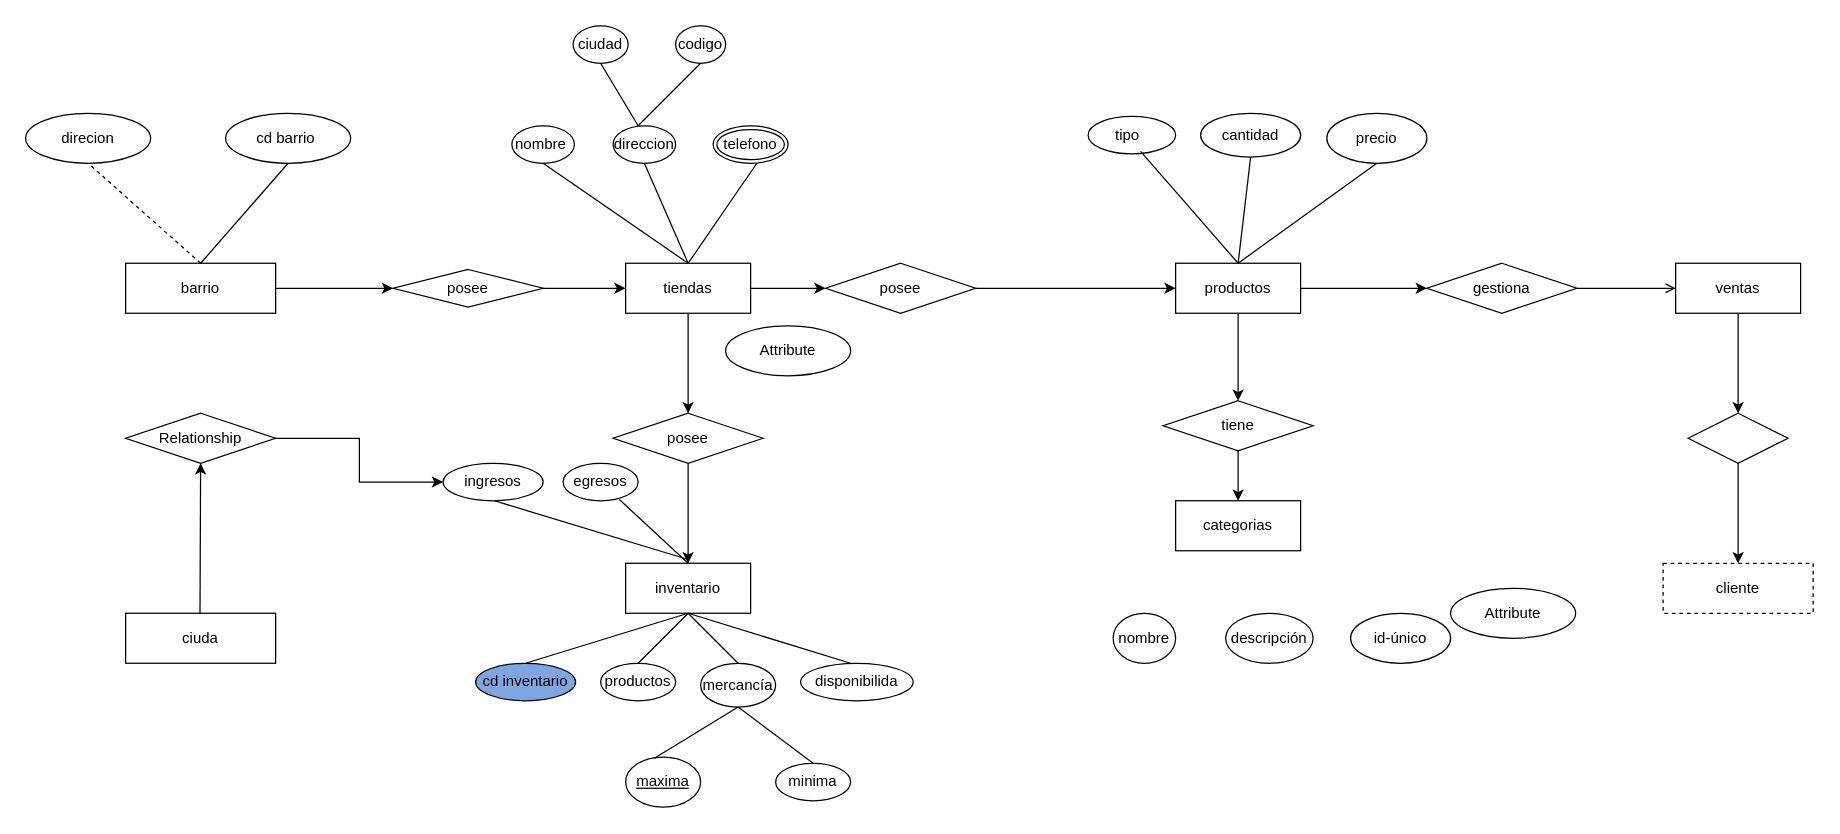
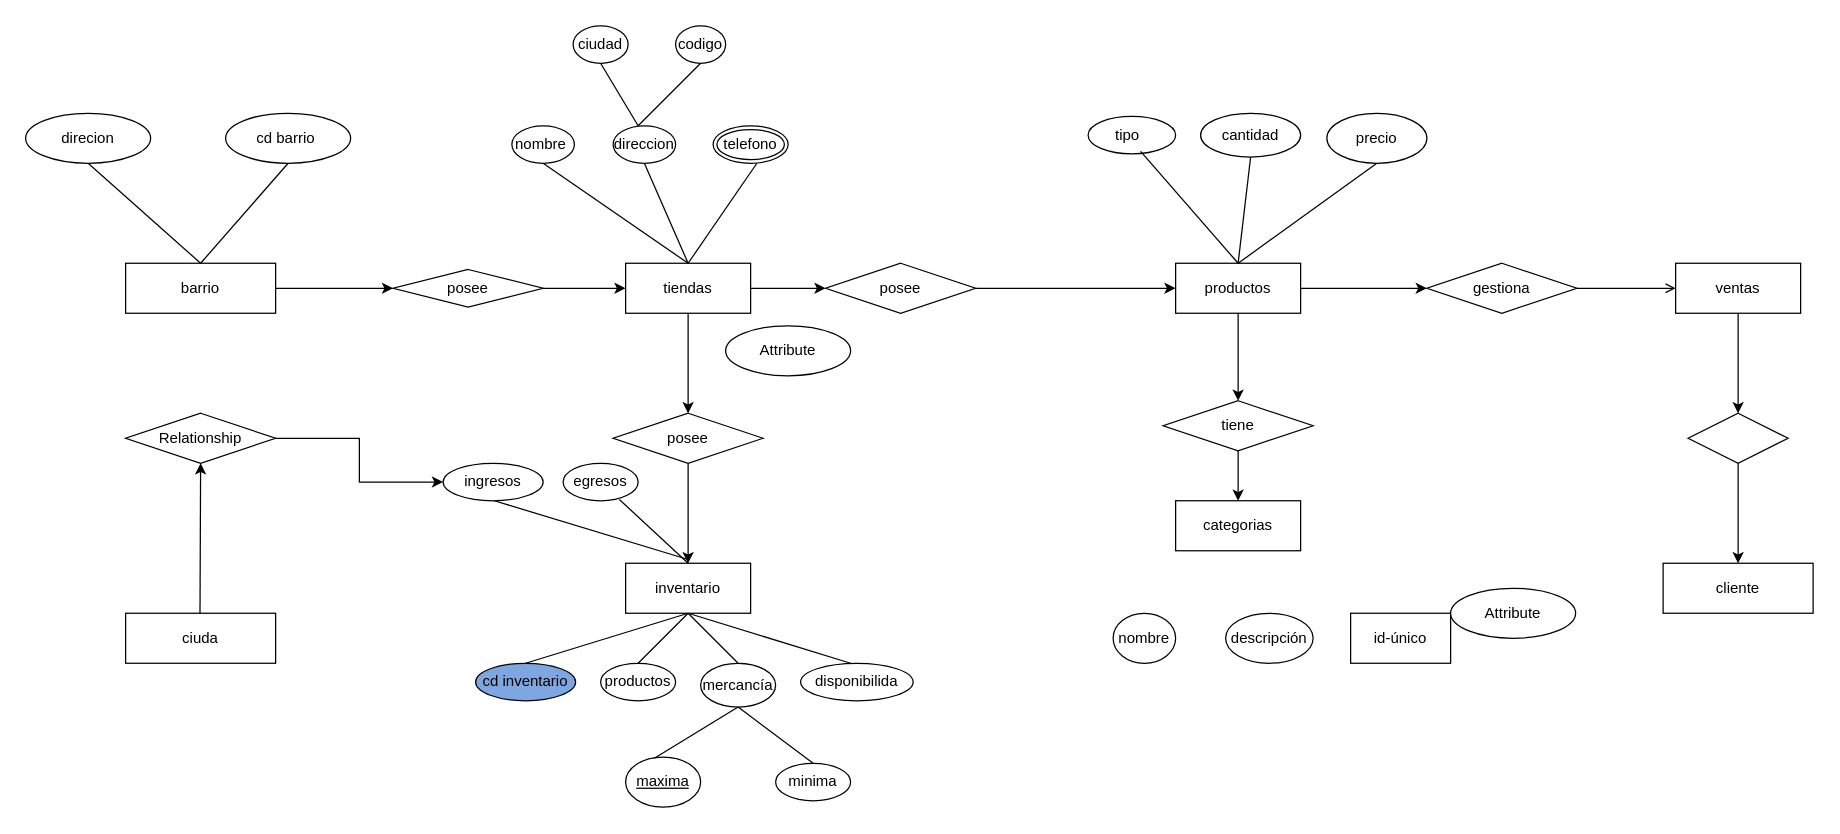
  <mxCell id="0" />
  <mxCell id="1" parent="0" />
  <mxCell id="2" value="" style="edgeStyle=orthogonalEdgeStyle;rounded=0;orthogonalLoop=1;jettySize=auto;html=1;" edge="1" parent="1" source="3" target="5"><mxGeometry relative="1" as="geometry" /></mxCell>
  <mxCell id="3" value="barrio" style="whiteSpace=wrap;html=1;align=center;" parent="1" vertex="1"><mxGeometry x="100" y="210" width="120" height="40" as="geometry" /></mxCell>
  <mxCell id="4" value="" style="edgeStyle=orthogonalEdgeStyle;rounded=0;orthogonalLoop=1;jettySize=auto;html=1;" edge="1" parent="1" source="5" target="8"><mxGeometry relative="1" as="geometry" /></mxCell>
  <mxCell id="5" value="posee" style="shape=rhombus;perimeter=rhombusPerimeter;whiteSpace=wrap;html=1;align=center;" parent="1" vertex="1"><mxGeometry x="314" y="215" width="120" height="30" as="geometry" /></mxCell>
  <mxCell id="6" value="" style="edgeStyle=orthogonalEdgeStyle;rounded=0;orthogonalLoop=1;jettySize=auto;html=1;" edge="1" parent="1" source="8" target="18"><mxGeometry relative="1" as="geometry" /></mxCell>
  <mxCell id="7" value="" style="edgeStyle=orthogonalEdgeStyle;rounded=0;orthogonalLoop=1;jettySize=auto;html=1;" edge="1" parent="1" source="8" target="29"><mxGeometry relative="1" as="geometry" /></mxCell>
  <mxCell id="8" value="tiendas" style="whiteSpace=wrap;html=1;align=center;" parent="1" vertex="1"><mxGeometry x="500" y="210" width="100" height="40" as="geometry" /></mxCell>
- <mxCell id="9" value="" style="endArrow=none;html=1;rounded=0;entryX=0.5;entryY=1;entryDx=0;entryDy=0;exitX=0.5;exitY=0;exitDx=0;exitDy=0;dashed=1;" parent="1" target="16" edge="1" source="3"><mxGeometry width="50" height="50" relative="1" as="geometry"><mxPoint x="130" y="210" as="sourcePoint" /><mxPoint x="130" y="125" as="targetPoint" /></mxGeometry></mxCell>
+ <mxCell id="9" value="" style="endArrow=none;html=1;rounded=0;entryX=0.5;entryY=1;entryDx=0;entryDy=0;exitX=0.5;exitY=0;exitDx=0;exitDy=0;" parent="1" target="16" edge="1" source="3"><mxGeometry width="50" height="50" relative="1" as="geometry"><mxPoint x="130" y="210" as="sourcePoint" /><mxPoint x="130" y="125" as="targetPoint" /></mxGeometry></mxCell>
  <mxCell id="10" value="cd barrio&amp;nbsp;" style="ellipse;whiteSpace=wrap;html=1;align=center;" vertex="1" parent="1"><mxGeometry x="180" width="100" height="40" as="geometry" y="90" /></mxCell>
  <mxCell id="11" value="nombre&amp;nbsp;" style="ellipse;whiteSpace=wrap;html=1;align=center;" vertex="1" parent="1"><mxGeometry x="409" y="100" width="50" height="30" as="geometry" /></mxCell>
  <mxCell id="12" value="" style="endArrow=none;html=1;rounded=0;entryX=0.5;entryY=1;entryDx=0;entryDy=0;" edge="1" parent="1" target="10"><mxGeometry width="50" height="50" relative="1" as="geometry"><mxPoint x="160" y="210" as="sourcePoint" /><mxPoint x="210" y="160" as="targetPoint" /></mxGeometry></mxCell>
  <mxCell id="13" value="" style="endArrow=none;html=1;rounded=0;entryX=0.5;entryY=1;entryDx=0;entryDy=0;" edge="1" parent="1"><mxGeometry width="50" height="50" relative="1" as="geometry"><mxPoint x="550" y="210" as="sourcePoint" /><mxPoint x="605" y="130" as="targetPoint" /></mxGeometry></mxCell>
  <mxCell id="14" value="" style="endArrow=none;html=1;rounded=0;entryX=0.5;entryY=1;entryDx=0;entryDy=0;" edge="1" parent="1" target="47"><mxGeometry width="50" height="50" relative="1" as="geometry"><mxPoint x="550" y="210" as="sourcePoint" /><mxPoint x="445" y="160" as="targetPoint" /></mxGeometry></mxCell>
  <mxCell id="15" value="" style="endArrow=none;html=1;rounded=0;entryX=0.5;entryY=1;entryDx=0;entryDy=0;" edge="1" parent="1" target="11"><mxGeometry width="50" height="50" relative="1" as="geometry"><mxPoint x="550" y="210" as="sourcePoint" /><mxPoint x="550" y="165" as="targetPoint" /></mxGeometry></mxCell>
  <mxCell id="16" value="direcion" style="ellipse;whiteSpace=wrap;html=1;align=center;" vertex="1" parent="1"><mxGeometry width="100" height="40" as="geometry" x="20" y="90" /></mxCell>
  <mxCell id="17" value="" style="edgeStyle=orthogonalEdgeStyle;rounded=0;orthogonalLoop=1;jettySize=auto;html=1;" edge="1" parent="1" source="18" target="21"><mxGeometry relative="1" as="geometry" /></mxCell>
  <mxCell id="18" value="posee" style="shape=rhombus;perimeter=rhombusPerimeter;whiteSpace=wrap;html=1;align=center;" vertex="1" parent="1"><mxGeometry x="660" y="210" width="120" height="40" as="geometry" /></mxCell>
  <mxCell id="19" value="" style="edgeStyle=orthogonalEdgeStyle;rounded=0;orthogonalLoop=1;jettySize=auto;html=1;" edge="1" parent="1" source="21" target="56"><mxGeometry relative="1" as="geometry" /></mxCell>
  <mxCell id="20" value="" style="edgeStyle=orthogonalEdgeStyle;rounded=0;orthogonalLoop=1;jettySize=auto;html=1;" edge="1" parent="1" source="21" target="62"><mxGeometry relative="1" as="geometry" /></mxCell>
  <mxCell id="21" value="productos" style="whiteSpace=wrap;html=1;align=center;" vertex="1" parent="1"><mxGeometry x="940" y="210" width="100" height="40" as="geometry" /></mxCell>
  <mxCell id="22" value="tipo&amp;nbsp;&amp;nbsp;" style="ellipse;whiteSpace=wrap;html=1;align=center;" vertex="1" parent="1"><mxGeometry x="870" y="92.5" width="70" height="30" as="geometry" /></mxCell>
  <mxCell id="23" value="cantidad" style="ellipse;whiteSpace=wrap;html=1;align=center;" vertex="1" parent="1"><mxGeometry x="960" width="80" height="35" as="geometry" y="90" /></mxCell>
  <mxCell id="24" value="precio" style="ellipse;whiteSpace=wrap;html=1;align=center;" vertex="1" parent="1"><mxGeometry x="1061" width="80" height="40" as="geometry" y="90" /></mxCell>
  <mxCell id="25" value="" style="endArrow=none;html=1;rounded=0;entryX=0.6;entryY=0.933;entryDx=0;entryDy=0;entryPerimeter=0;exitX=0.5;exitY=0;exitDx=0;exitDy=0;" edge="1" parent="1" source="21" target="22"><mxGeometry width="50" height="50" relative="1" as="geometry"><mxPoint x="910" y="210" as="sourcePoint" /><mxPoint x="960" y="160" as="targetPoint" /></mxGeometry></mxCell>
  <mxCell id="26" value="" style="endArrow=none;html=1;rounded=0;entryX=0.5;entryY=1;entryDx=0;entryDy=0;exitX=0.5;exitY=0;exitDx=0;exitDy=0;" edge="1" parent="1" source="21" target="23"><mxGeometry width="50" height="50" relative="1" as="geometry"><mxPoint x="910" y="210" as="sourcePoint" /><mxPoint x="960" y="160" as="targetPoint" /></mxGeometry></mxCell>
  <mxCell id="27" value="" style="endArrow=none;html=1;rounded=0;entryX=0.5;entryY=1;entryDx=0;entryDy=0;exitX=0.5;exitY=0;exitDx=0;exitDy=0;" edge="1" parent="1" source="21" target="24"><mxGeometry width="50" height="50" relative="1" as="geometry"><mxPoint x="910" y="210" as="sourcePoint" /><mxPoint x="960" y="180" as="targetPoint" /></mxGeometry></mxCell>
  <mxCell id="28" value="" style="edgeStyle=orthogonalEdgeStyle;rounded=0;orthogonalLoop=1;jettySize=auto;html=1;" edge="1" parent="1" source="29" target="30"><mxGeometry relative="1" as="geometry" /></mxCell>
  <mxCell id="29" value="posee" style="shape=rhombus;perimeter=rhombusPerimeter;whiteSpace=wrap;html=1;align=center;" vertex="1" parent="1"><mxGeometry x="490" y="330" width="120" height="40" as="geometry" /></mxCell>
  <mxCell id="30" value="inventario" style="whiteSpace=wrap;html=1;align=center;" vertex="1" parent="1"><mxGeometry x="500" y="450" width="100" height="40" as="geometry" /></mxCell>
  <mxCell id="31" value="cd inventario" style="ellipse;whiteSpace=wrap;html=1;align=center;fillColor=#7EA6E0;" vertex="1" parent="1"><mxGeometry x="380" y="530" width="80" height="30" as="geometry" /></mxCell>
  <mxCell id="32" value="productos" style="ellipse;whiteSpace=wrap;html=1;align=center;" vertex="1" parent="1"><mxGeometry x="480" y="530" width="60" height="30" as="geometry" /></mxCell>
  <mxCell id="33" value="mercancía" style="ellipse;whiteSpace=wrap;html=1;align=center;" vertex="1" parent="1"><mxGeometry x="560" y="530" width="60" height="35" as="geometry" /></mxCell>
  <mxCell id="34" value="maxima" style="ellipse;whiteSpace=wrap;html=1;align=center;fontStyle=4;" vertex="1" parent="1"><mxGeometry x="500" y="605" width="60" height="40" as="geometry" /></mxCell>
  <mxCell id="35" value="minima" style="ellipse;whiteSpace=wrap;html=1;align=center;" vertex="1" parent="1"><mxGeometry x="620" y="610" width="60" height="30" as="geometry" /></mxCell>
  <mxCell id="36" value="disponibilida" style="ellipse;whiteSpace=wrap;html=1;align=center;" vertex="1" parent="1"><mxGeometry x="640" y="530" width="90" height="30" as="geometry" /></mxCell>
  <mxCell id="37" value="" style="endArrow=none;html=1;rounded=0;entryX=0.5;entryY=1;entryDx=0;entryDy=0;" edge="1" parent="1" target="30"><mxGeometry width="50" height="50" relative="1" as="geometry"><mxPoint x="420" y="530" as="sourcePoint" /><mxPoint x="470" y="480" as="targetPoint" /></mxGeometry></mxCell>
  <mxCell id="38" value="" style="endArrow=none;html=1;rounded=0;" edge="1" parent="1"><mxGeometry width="50" height="50" relative="1" as="geometry"><mxPoint x="510" y="530" as="sourcePoint" /><mxPoint x="550" y="490" as="targetPoint" /></mxGeometry></mxCell>
  <mxCell id="39" value="" style="endArrow=none;html=1;rounded=0;entryX=0.5;entryY=1;entryDx=0;entryDy=0;" edge="1" parent="1" target="30"><mxGeometry width="50" height="50" relative="1" as="geometry"><mxPoint x="590" y="530" as="sourcePoint" /><mxPoint x="640" y="480" as="targetPoint" /></mxGeometry></mxCell>
  <mxCell id="40" value="" style="endArrow=none;html=1;rounded=0;entryX=0.5;entryY=1;entryDx=0;entryDy=0;" edge="1" parent="1" target="30"><mxGeometry width="50" height="50" relative="1" as="geometry"><mxPoint x="680" y="530" as="sourcePoint" /><mxPoint x="730" y="480" as="targetPoint" /></mxGeometry></mxCell>
  <mxCell id="41" value="" style="endArrow=none;html=1;rounded=0;entryX=0.5;entryY=1;entryDx=0;entryDy=0;exitX=0.383;exitY=0.025;exitDx=0;exitDy=0;exitPerimeter=0;" edge="1" parent="1" source="34" target="33"><mxGeometry width="50" height="50" relative="1" as="geometry"><mxPoint x="470" y="610" as="sourcePoint" /><mxPoint x="520" y="560" as="targetPoint" /></mxGeometry></mxCell>
  <mxCell id="42" value="" style="endArrow=none;html=1;rounded=0;entryX=0.5;entryY=0;entryDx=0;entryDy=0;exitX=0.5;exitY=1;exitDx=0;exitDy=0;" edge="1" parent="1" source="33" target="35"><mxGeometry width="50" height="50" relative="1" as="geometry"><mxPoint x="600" y="615" as="sourcePoint" /><mxPoint x="650" y="565" as="targetPoint" /></mxGeometry></mxCell>
  <mxCell id="43" value="ingresos" style="ellipse;whiteSpace=wrap;html=1;align=center;" vertex="1" parent="1"><mxGeometry x="354" y="370" width="80" height="30" as="geometry" /></mxCell>
  <mxCell id="44" value="egresos" style="ellipse;whiteSpace=wrap;html=1;align=center;" vertex="1" parent="1"><mxGeometry x="450" y="370" width="60" height="30" as="geometry" /></mxCell>
  <mxCell id="45" value="" style="endArrow=none;html=1;rounded=0;entryX=0.75;entryY=0.967;entryDx=0;entryDy=0;entryPerimeter=0;" edge="1" parent="1" target="44"><mxGeometry width="50" height="50" relative="1" as="geometry"><mxPoint x="550" y="450" as="sourcePoint" /><mxPoint x="500" y="410" as="targetPoint" /></mxGeometry></mxCell>
  <mxCell id="46" value="" style="endArrow=none;html=1;rounded=0;" edge="1" parent="1"><mxGeometry width="50" height="50" relative="1" as="geometry"><mxPoint x="550" y="447" as="sourcePoint" /><mxPoint x="395" y="400" as="targetPoint" /></mxGeometry></mxCell>
  <mxCell id="47" value="direccion" style="ellipse;whiteSpace=wrap;html=1;align=center;" vertex="1" parent="1"><mxGeometry x="490" y="100" width="50" height="30" as="geometry" /></mxCell>
  <mxCell id="48" value="codigo" style="ellipse;whiteSpace=wrap;html=1;align=center;" vertex="1" parent="1"><mxGeometry x="540" y="20" width="40" height="30" as="geometry" /></mxCell>
  <mxCell id="49" value="ciudad" style="ellipse;whiteSpace=wrap;html=1;align=center;" vertex="1" parent="1"><mxGeometry x="458" y="20" width="44" height="30" as="geometry" /></mxCell>
  <mxCell id="50" value="" style="endArrow=none;html=1;rounded=0;" edge="1" parent="1"><mxGeometry width="50" height="50" relative="1" as="geometry"><mxPoint x="510" y="100" as="sourcePoint" /><mxPoint x="560" y="50" as="targetPoint" /></mxGeometry></mxCell>
  <mxCell id="51" value="" style="endArrow=none;html=1;rounded=0;" edge="1" parent="1"><mxGeometry width="50" height="50" relative="1" as="geometry"><mxPoint x="510" y="100" as="sourcePoint" /><mxPoint x="480" y="50" as="targetPoint" /></mxGeometry></mxCell>
  <mxCell id="52" value="Attribute" style="ellipse;whiteSpace=wrap;html=1;align=center;" vertex="1" parent="1"><mxGeometry x="580" y="260" width="100" height="40" as="geometry" /></mxCell>
  <mxCell id="53" value="telefono" style="ellipse;shape=doubleEllipse;margin=3;whiteSpace=wrap;html=1;align=center;" vertex="1" parent="1"><mxGeometry x="570" y="100" width="60" height="30" as="geometry" /></mxCell>
  <mxCell id="54" value="categorias" style="whiteSpace=wrap;html=1;align=center;" vertex="1" parent="1"><mxGeometry x="940" y="400" width="100" height="40" as="geometry" /></mxCell>
  <mxCell id="55" value="" style="edgeStyle=orthogonalEdgeStyle;rounded=0;orthogonalLoop=1;jettySize=auto;html=1;" edge="1" parent="1" source="56" target="54"><mxGeometry relative="1" as="geometry" /></mxCell>
  <mxCell id="56" value="tiene" style="shape=rhombus;perimeter=rhombusPerimeter;whiteSpace=wrap;html=1;align=center;" vertex="1" parent="1"><mxGeometry x="930" y="320" width="120" height="40" as="geometry" /></mxCell>
  <mxCell id="57" value="ciuda" style="whiteSpace=wrap;html=1;align=center;" vertex="1" parent="1"><mxGeometry x="100" y="490" width="120" height="40" as="geometry" /></mxCell>
  <mxCell id="58" value="" style="edgeStyle=orthogonalEdgeStyle;rounded=0;orthogonalLoop=1;jettySize=auto;html=1;" edge="1" parent="1" source="59" target="43"><mxGeometry relative="1" as="geometry" /></mxCell>
  <mxCell id="59" value="Relationship" style="shape=rhombus;perimeter=rhombusPerimeter;whiteSpace=wrap;html=1;align=center;" vertex="1" parent="1"><mxGeometry x="100" y="330" width="120" height="40" as="geometry" /></mxCell>
  <mxCell id="60" value="" style="endArrow=classic;html=1;rounded=0;entryX=0.5;entryY=1;entryDx=0;entryDy=0;" edge="1" parent="1" target="59"><mxGeometry width="50" height="50" relative="1" as="geometry"><mxPoint x="159.5" y="490" as="sourcePoint" /><mxPoint x="159.5" y="440" as="targetPoint" /></mxGeometry></mxCell>
  <mxCell id="61" value="" style="edgeStyle=orthogonalEdgeStyle;rounded=0;orthogonalLoop=1;jettySize=auto;html=1;endArrow=open;" edge="1" parent="1" source="62" target="64"><mxGeometry relative="1" as="geometry" /></mxCell>
  <mxCell id="62" value="gestiona" style="shape=rhombus;perimeter=rhombusPerimeter;whiteSpace=wrap;html=1;align=center;" vertex="1" parent="1"><mxGeometry x="1141" y="210" width="120" height="40" as="geometry" /></mxCell>
  <mxCell id="63" value="" style="edgeStyle=orthogonalEdgeStyle;rounded=0;orthogonalLoop=1;jettySize=auto;html=1;" edge="1" parent="1" source="64" target="69"><mxGeometry relative="1" as="geometry" /></mxCell>
  <mxCell id="64" value="ventas" style="whiteSpace=wrap;html=1;align=center;" vertex="1" parent="1"><mxGeometry x="1340" y="210" width="100" height="40" as="geometry" /></mxCell>
  <mxCell id="65" value="nombre" style="ellipse;whiteSpace=wrap;html=1;align=center;" vertex="1" parent="1"><mxGeometry x="890" y="490" width="50" height="40" as="geometry" /></mxCell>
  <mxCell id="66" value="descripción" style="ellipse;whiteSpace=wrap;html=1;align=center;" vertex="1" parent="1"><mxGeometry x="980" y="490" width="70" height="40" as="geometry" /></mxCell>
- <mxCell id="67" value="id-único" style="ellipse;whiteSpace=wrap;html=1;align=center;" vertex="1" parent="1"><mxGeometry x="1080" y="490" width="80" height="40" as="geometry" /></mxCell>
+ <mxCell id="67" value="id-único" style="whiteSpace=wrap;html=1;align=center;rounded=0;" vertex="1" parent="1"><mxGeometry x="1080" y="490" width="80" height="40" as="geometry" /></mxCell>
  <mxCell id="68" value="" style="edgeStyle=orthogonalEdgeStyle;rounded=0;orthogonalLoop=1;jettySize=auto;html=1;" edge="1" parent="1" source="69" target="70"><mxGeometry relative="1" as="geometry" /></mxCell>
  <mxCell id="69" value="" style="rhombus;whiteSpace=wrap;html=1;" vertex="1" parent="1"><mxGeometry x="1350" y="330" width="80" height="40" as="geometry" /></mxCell>
- <mxCell id="70" value="cliente" style="whiteSpace=wrap;html=1;dashed=1;" vertex="1" parent="1"><mxGeometry x="1330" y="450" width="120" height="40" as="geometry" /></mxCell>
+ <mxCell id="70" value="cliente" style="whiteSpace=wrap;html=1;" vertex="1" parent="1"><mxGeometry x="1330" y="450" width="120" height="40" as="geometry" /></mxCell>
  <mxCell id="71" value="Attribute" style="ellipse;whiteSpace=wrap;html=1;align=center;" vertex="1" parent="1"><mxGeometry x="1160" y="470" width="100" height="40" as="geometry" /></mxCell>
